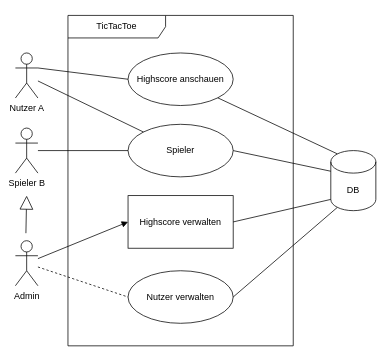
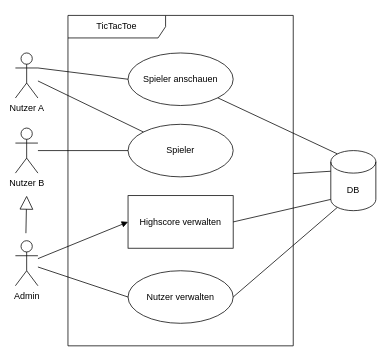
  <mxCell id="0" />
  <mxCell id="1" parent="0" />
  <mxCell id="2" value="TicTacToe" style="shape=umlFrame;whiteSpace=wrap;html=1;width=130;height=30;" vertex="1" parent="1"><mxGeometry x="90" y="20" width="300" height="440" as="geometry" /></mxCell>
  <mxCell id="3" value="Nutzer A" style="shape=umlActor;verticalLabelPosition=bottom;verticalAlign=top;html=1;" vertex="1" parent="1"><mxGeometry x="20" y="70" width="30" height="60" as="geometry" /></mxCell>
- <mxCell id="4" value="Spieler B" style="shape=umlActor;verticalLabelPosition=bottom;verticalAlign=top;html=1;" vertex="1" parent="1"><mxGeometry x="20" y="170" width="30" height="60" as="geometry" /></mxCell>
+ <mxCell id="4" value="Nutzer B" style="shape=umlActor;verticalLabelPosition=bottom;verticalAlign=top;html=1;" vertex="1" parent="1"><mxGeometry x="20" y="170" width="30" height="60" as="geometry" /></mxCell>
  <mxCell id="5" value="Spieler" style="ellipse;whiteSpace=wrap;html=1;" vertex="1" parent="1"><mxGeometry x="170" y="165" width="140" height="70" as="geometry" /></mxCell>
  <mxCell id="6" value="" style="endArrow=none;html=1;entryX=0;entryY=0;entryDx=0;entryDy=0;" edge="1" parent="1" source="3" target="5"><mxGeometry width="50" height="50" relative="1" as="geometry"><mxPoint x="280" y="310" as="sourcePoint" /><mxPoint x="330" y="260" as="targetPoint" /></mxGeometry></mxCell>
  <mxCell id="7" value="" style="endArrow=none;html=1;entryX=0;entryY=0.5;entryDx=0;entryDy=0;" edge="1" parent="1" source="4" target="5"><mxGeometry width="50" height="50" relative="1" as="geometry"><mxPoint x="50" y="310" as="sourcePoint" /><mxPoint x="210" y="215" as="targetPoint" /></mxGeometry></mxCell>
  <mxCell id="8" value="DB" style="shape=cylinder3;whiteSpace=wrap;html=1;boundedLbl=1;backgroundOutline=1;size=15;" vertex="1" parent="1"><mxGeometry x="440" y="200" width="60" height="80" as="geometry" /></mxCell>
- <mxCell id="9" value="" style="endArrow=none;html=1;entryX=1;entryY=0.5;entryDx=0;entryDy=0;exitX=0;exitY=0;exitDx=0;exitDy=27.5;exitPerimeter=0;" edge="1" parent="1" source="8" target="5"><mxGeometry width="50" height="50" relative="1" as="geometry"><mxPoint x="220" y="310" as="sourcePoint" /><mxPoint x="270" y="260" as="targetPoint" /></mxGeometry></mxCell>
+ <mxCell id="9" value="" style="endArrow=none;html=1;exitX=0;exitY=0;exitDx=0;exitDy=27.5;exitPerimeter=0;" edge="1" parent="1" source="8" target="2"><mxGeometry width="50" height="50" relative="1" as="geometry"><mxPoint x="220" y="310" as="sourcePoint" /><mxPoint x="270" y="260" as="targetPoint" /></mxGeometry></mxCell>
  <mxCell id="10" value="Admin" style="shape=umlActor;verticalLabelPosition=bottom;verticalAlign=top;html=1;outlineConnect=0;" vertex="1" parent="1"><mxGeometry x="20" y="320" width="30" height="60" as="geometry" /></mxCell>
  <mxCell id="11" value="Highscore verwalten" style="whiteSpace=wrap;html=1;rounded=0;" vertex="1" parent="1"><mxGeometry x="170" y="260" width="140" height="70" as="geometry" /></mxCell>
  <mxCell id="12" value="" style="endArrow=block;html=1;entryX=0;entryY=0.5;entryDx=0;entryDy=0;" edge="1" parent="1" source="10" target="11"><mxGeometry width="50" height="50" relative="1" as="geometry"><mxPoint x="50" y="370.002" as="sourcePoint" /><mxPoint x="174.503" y="351.929" as="targetPoint" /></mxGeometry></mxCell>
  <mxCell id="13" value="" style="endArrow=none;html=1;entryX=0;entryY=1;entryDx=0;entryDy=-15;exitX=1;exitY=0.5;exitDx=0;exitDy=0;entryPerimeter=0;" edge="1" parent="1" source="11" target="8"><mxGeometry width="50" height="50" relative="1" as="geometry"><mxPoint x="450" y="355" as="sourcePoint" /><mxPoint x="570" y="315" as="targetPoint" /></mxGeometry></mxCell>
  <mxCell id="14" value="Nutzer verwalten" style="ellipse;whiteSpace=wrap;html=1;" vertex="1" parent="1"><mxGeometry x="170" y="360" width="140" height="70" as="geometry" /></mxCell>
- <mxCell id="15" value="" style="endArrow=none;html=1;entryX=0;entryY=0.5;entryDx=0;entryDy=0;dashed=1;" edge="1" parent="1" source="10" target="14"><mxGeometry width="50" height="50" relative="1" as="geometry"><mxPoint x="60" y="353.889" as="sourcePoint" /><mxPoint x="180" y="305" as="targetPoint" /></mxGeometry></mxCell>
+ <mxCell id="15" value="" style="endArrow=none;html=1;entryX=0;entryY=0.5;entryDx=0;entryDy=0;" edge="1" parent="1" source="10" target="14"><mxGeometry width="50" height="50" relative="1" as="geometry"><mxPoint x="60" y="353.889" as="sourcePoint" /><mxPoint x="180" y="305" as="targetPoint" /></mxGeometry></mxCell>
  <mxCell id="16" value="" style="endArrow=none;html=1;entryX=0.145;entryY=1;entryDx=0;entryDy=-4.35;exitX=1;exitY=0.5;exitDx=0;exitDy=0;entryPerimeter=0;" edge="1" parent="1" source="14" target="8"><mxGeometry width="50" height="50" relative="1" as="geometry"><mxPoint x="320" y="305" as="sourcePoint" /><mxPoint x="460" y="255" as="targetPoint" /></mxGeometry></mxCell>
- <mxCell id="17" value="Highscore anschauen" style="ellipse;whiteSpace=wrap;html=1;" vertex="1" parent="1"><mxGeometry x="170" y="70" width="140" height="70" as="geometry" /></mxCell>
+ <mxCell id="17" value="Spieler anschauen" style="ellipse;whiteSpace=wrap;html=1;" vertex="1" parent="1"><mxGeometry x="170" y="70" width="140" height="70" as="geometry" /></mxCell>
  <mxCell id="18" value="" style="endArrow=none;html=1;entryX=0;entryY=0.5;entryDx=0;entryDy=0;exitX=1;exitY=0.333;exitDx=0;exitDy=0;exitPerimeter=0;" edge="1" parent="1" source="3" target="17"><mxGeometry width="50" height="50" relative="1" as="geometry"><mxPoint x="60" y="153.253" as="sourcePoint" /><mxPoint x="184.503" y="180.251" as="targetPoint" /></mxGeometry></mxCell>
  <mxCell id="19" value="" style="endArrow=none;html=1;entryX=1;entryY=1;entryDx=0;entryDy=0;exitX=0.145;exitY=0;exitDx=0;exitDy=4.35;exitPerimeter=0;" edge="1" parent="1" source="8" target="17"><mxGeometry width="50" height="50" relative="1" as="geometry"><mxPoint x="60" y="140" as="sourcePoint" /><mxPoint x="164" y="115" as="targetPoint" /></mxGeometry></mxCell>
  <mxCell id="20" value="" style="endArrow=block;endSize=16;endFill=0;html=1;" edge="1" parent="1"><mxGeometry width="160" relative="1" as="geometry"><mxPoint x="34" y="310" as="sourcePoint" /><mxPoint x="35" y="260" as="targetPoint" /></mxGeometry></mxCell>
